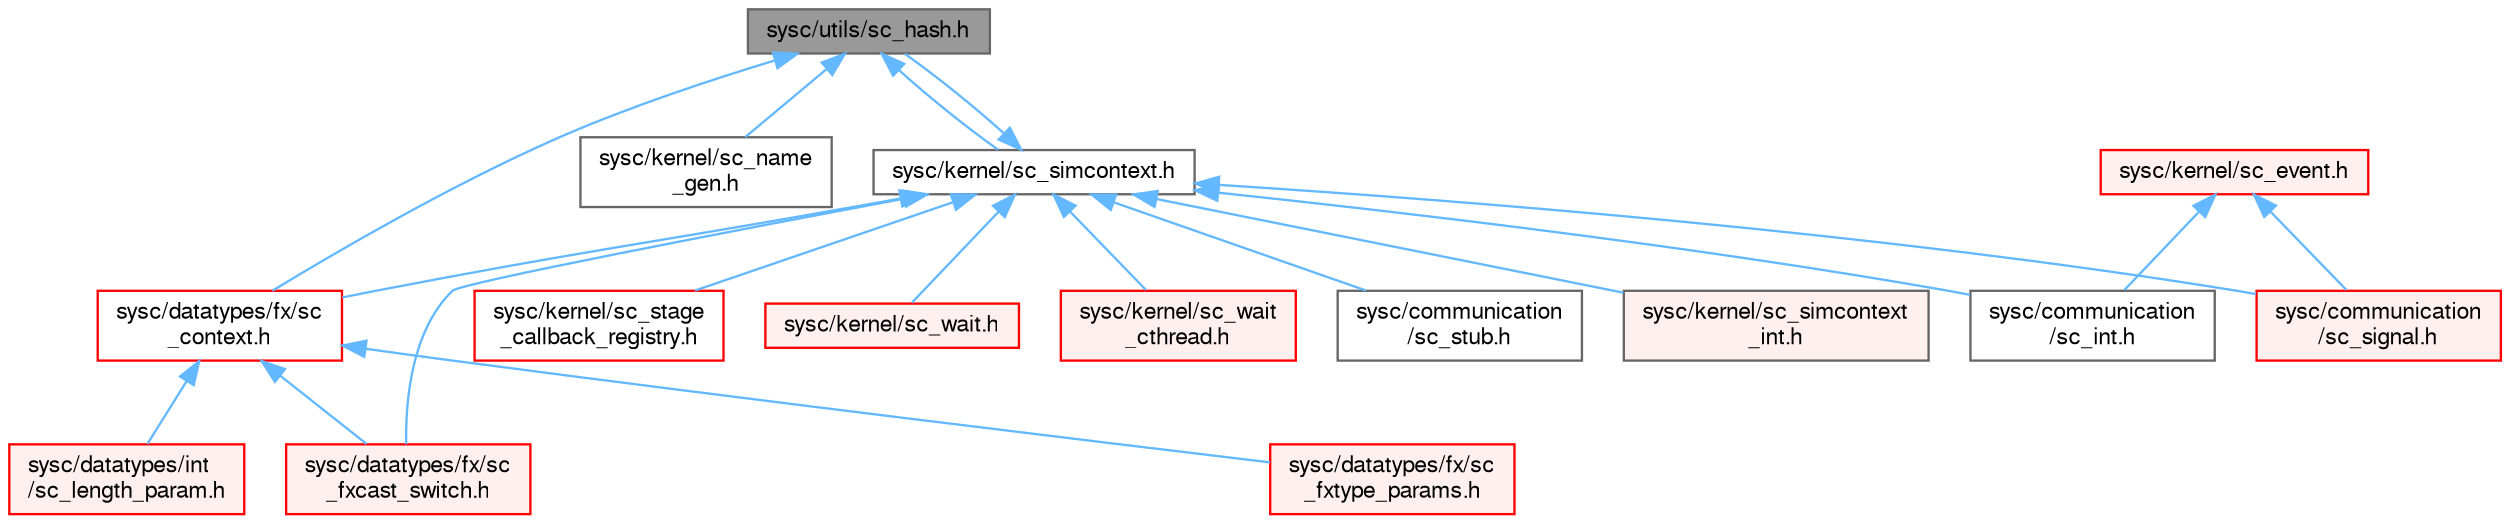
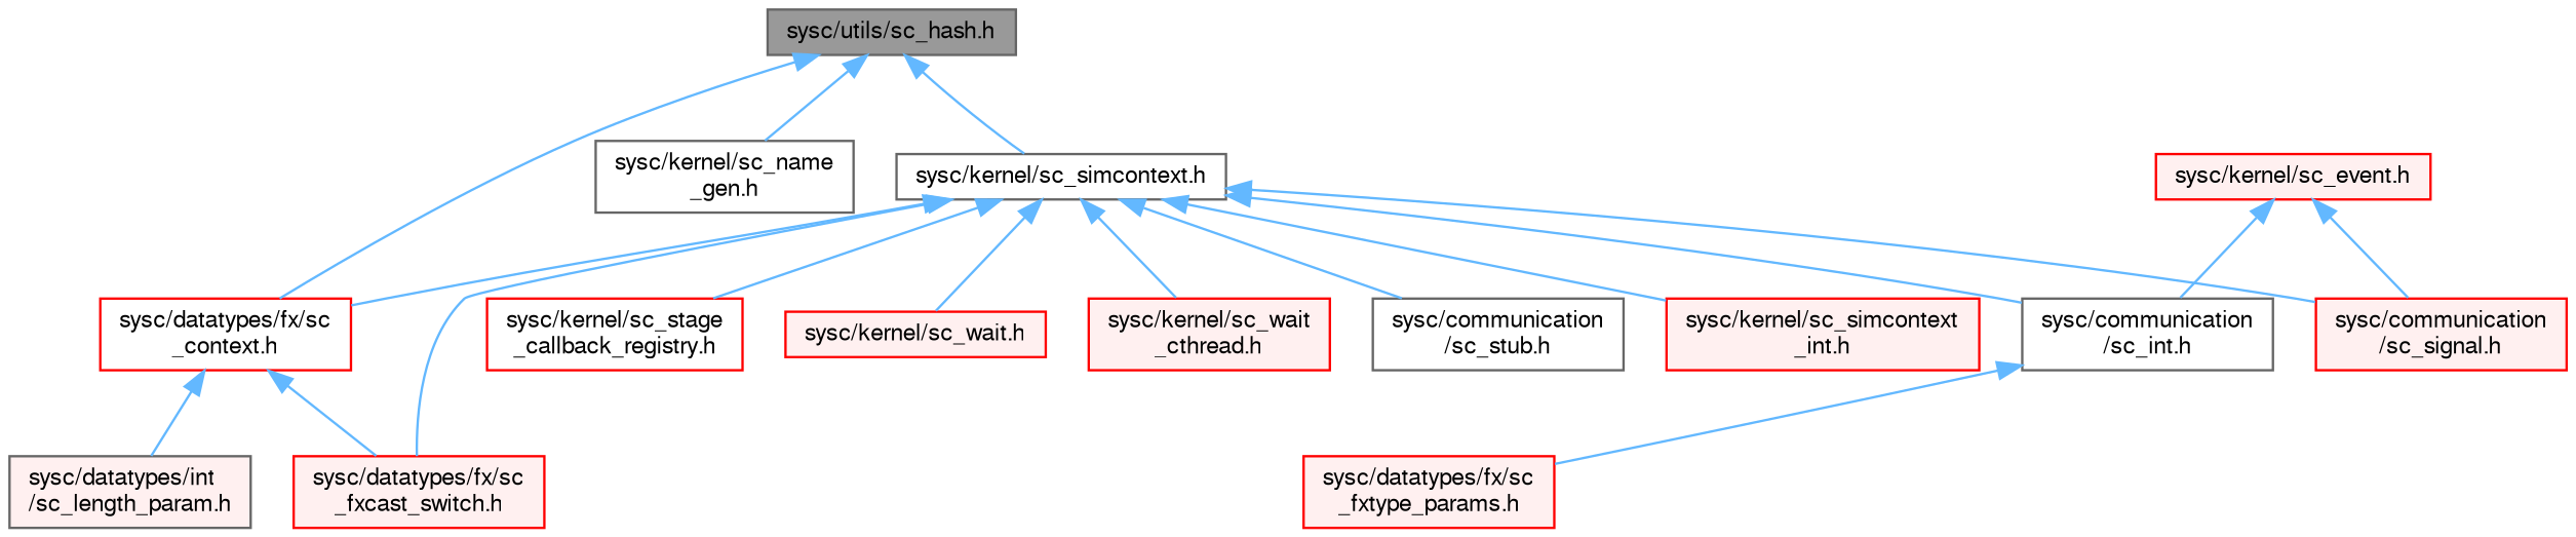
  digraph {
    node [color=red fillcolor="#FFF0F0" fontname=FreeSans fontsize=10 shape=box style=filled]
    edge [color=steelblue1 dir=back fontname=FreeSans fontsize=10 labelfontname=FreeSans labelfontsize=10 style=solid]
    n1 [color=gray40 fillcolor=grey60 fontcolor=black height=0.2 label="sysc/utils/sc_hash.h" width=0.4]
    n2 [fillcolor=white height=0.2 label="sysc/datatypes/fx/sc\l_context.h" width=0.4]
    n3 [color=grey40 fillcolor=white height=0.2 label="sysc/kernel/sc_name\l_gen.h" width=0.4]
    n4 [color=grey40 fillcolor=white height=0.2 label="sysc/kernel/sc_simcontext.h" width=0.4]
    n5 [height=0.2 label="sysc/datatypes/fx/sc\l_fxcast_switch.h" width=0.4]
    n6 [height=0.2 label="sysc/datatypes/fx/sc\l_fxtype_params.h" width=0.4]
-   n7 [height=0.2 label="sysc/datatypes/int\l/sc_length_param.h" width=0.4]
+   n7 [color=grey40 height=0.2 label="sysc/datatypes/int\l/sc_length_param.h" width=0.4]
    n8 [color=grey40 fillcolor=white height=0.2 label="sysc/communication\l/sc_int.h" width=0.4]
    n9 [height=0.2 label="sysc/communication\l/sc_signal.h" width=0.4]
    n10 [color=grey40 fillcolor=white height=0.2 label="sysc/communication\l/sc_stub.h" width=0.4]
-   n11 [color=grey40 height=0.2 label="sysc/kernel/sc_simcontext\l_int.h" width=0.4]
+   n11 [height=0.2 label="sysc/kernel/sc_simcontext\l_int.h" width=0.4]
    n12 [fillcolor=white height=0.2 label="sysc/kernel/sc_stage\l_callback_registry.h" width=0.4]
    n13 [height=0.2 label="sysc/kernel/sc_wait.h" width=0.4]
    n14 [height=0.2 label="sysc/kernel/sc_wait\l_cthread.h" width=0.4]
    n15 [height=0.2 label="sysc/kernel/sc_event.h" width=0.4]
    n1 -> n2
    n1 -> n3
    n1 -> n4
    n2 -> n5
-   n2 -> n6
+   n8 -> n6
    n2 -> n7
-   n4 -> n1
    n4 -> n2
    n4 -> n5
    n4 -> n8
    n4 -> n9
    n4 -> n10
    n4 -> n11
    n4 -> n12
    n4 -> n13
    n4 -> n14
    n15 -> n8
    n15 -> n9
  }
